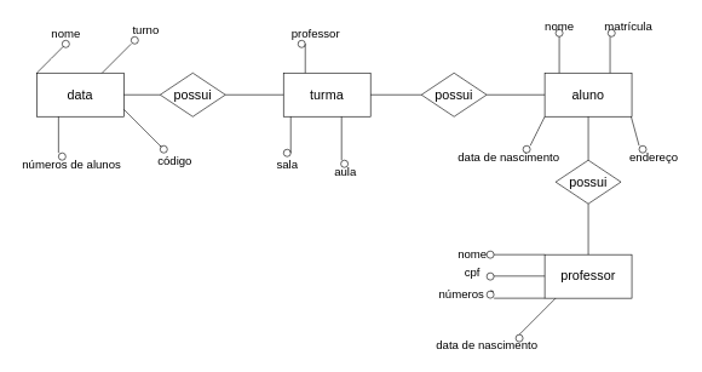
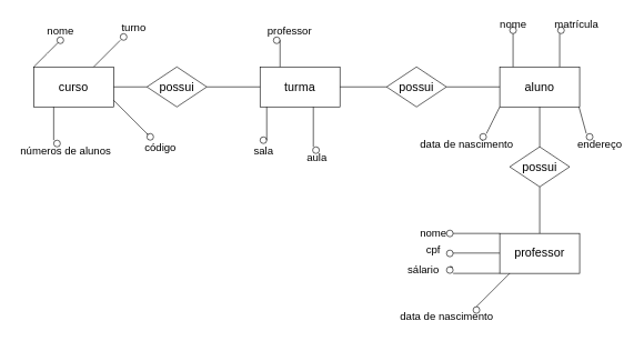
  <mxCell id="0" />
  <mxCell id="1" parent="0" />
  <mxCell id="2" value="" style="edgeStyle=orthogonalEdgeStyle;rounded=0;orthogonalLoop=1;jettySize=auto;html=1;fontFamily=Helvetica;fontSize=18;fontColor=#000000;endArrow=none;endFill=0;" edge="1" parent="1" source="3" target="5"><mxGeometry relative="1" as="geometry" /></mxCell>
- <mxCell id="3" value="data" style="rounded=0;whiteSpace=wrap;html=1;fontFamily=Helvetica;fontSize=18;fontColor=#000000;fillColor=none;gradientColor=none;" vertex="1" parent="1"><mxGeometry x="50" y="100" width="120" height="60" as="geometry" /></mxCell>
+ <mxCell id="3" value="curso" style="rounded=0;whiteSpace=wrap;html=1;fontFamily=Helvetica;fontSize=18;fontColor=#000000;fillColor=none;gradientColor=none;" vertex="1" parent="1"><mxGeometry x="50" y="100" width="120" height="60" as="geometry" /></mxCell>
  <mxCell id="4" value="" style="edgeStyle=orthogonalEdgeStyle;rounded=0;orthogonalLoop=1;jettySize=auto;html=1;fontFamily=Helvetica;fontSize=18;fontColor=#000000;endArrow=none;endFill=0;" edge="1" parent="1" source="5" target="6"><mxGeometry relative="1" as="geometry" /></mxCell>
  <mxCell id="5" value="possui" style="rhombus;whiteSpace=wrap;html=1;fontFamily=Helvetica;fontSize=18;fontColor=#000000;fillColor=none;gradientColor=none;" vertex="1" parent="1"><mxGeometry x="220" y="100" width="90" height="60" as="geometry" /></mxCell>
  <mxCell id="6" value="turma" style="rounded=0;whiteSpace=wrap;html=1;fontFamily=Helvetica;fontSize=18;fontColor=#000000;fillColor=none;gradientColor=none;" vertex="1" parent="1"><mxGeometry x="390" y="100" width="120" height="60" as="geometry" /></mxCell>
  <mxCell id="7" style="edgeStyle=orthogonalEdgeStyle;rounded=0;orthogonalLoop=1;jettySize=auto;html=1;exitX=0;exitY=0.5;exitDx=0;exitDy=0;entryX=1;entryY=0.5;entryDx=0;entryDy=0;fontFamily=Helvetica;fontSize=18;fontColor=#000000;endArrow=none;endFill=0;" edge="1" parent="1" source="8" target="6"><mxGeometry relative="1" as="geometry" /></mxCell>
  <mxCell id="8" value="possui" style="rhombus;whiteSpace=wrap;html=1;fontFamily=Helvetica;fontSize=18;fontColor=#000000;fillColor=none;gradientColor=none;" vertex="1" parent="1"><mxGeometry x="580" y="100" width="90" height="60" as="geometry" /></mxCell>
  <mxCell id="9" value="" style="edgeStyle=orthogonalEdgeStyle;rounded=0;orthogonalLoop=1;jettySize=auto;html=1;fontFamily=Helvetica;fontSize=18;fontColor=#000000;endArrow=none;endFill=0;" edge="1" parent="1" source="10" target="8"><mxGeometry relative="1" as="geometry" /></mxCell>
  <mxCell id="10" value="aluno" style="rounded=0;whiteSpace=wrap;html=1;fontFamily=Helvetica;fontSize=18;fontColor=#000000;fillColor=none;gradientColor=none;" vertex="1" parent="1"><mxGeometry x="750" y="100" width="120" height="60" as="geometry" /></mxCell>
  <mxCell id="11" value="" style="edgeStyle=orthogonalEdgeStyle;rounded=0;orthogonalLoop=1;jettySize=auto;html=1;fontFamily=Helvetica;fontSize=18;fontColor=#000000;endArrow=none;endFill=0;" edge="1" parent="1" source="12" target="10"><mxGeometry relative="1" as="geometry" /></mxCell>
  <mxCell id="12" value="possui" style="rhombus;whiteSpace=wrap;html=1;fontFamily=Helvetica;fontSize=18;fontColor=#000000;fillColor=none;gradientColor=none;" vertex="1" parent="1"><mxGeometry x="765" y="220" width="90" height="60" as="geometry" /></mxCell>
  <mxCell id="13" value="" style="edgeStyle=orthogonalEdgeStyle;rounded=0;orthogonalLoop=1;jettySize=auto;html=1;fontFamily=Helvetica;fontSize=18;fontColor=#000000;endArrow=none;endFill=0;" edge="1" parent="1" source="14" target="12"><mxGeometry relative="1" as="geometry" /></mxCell>
  <mxCell id="14" value="professor" style="rounded=0;whiteSpace=wrap;html=1;fontFamily=Helvetica;fontSize=18;fontColor=#000000;fillColor=none;gradientColor=none;" vertex="1" parent="1"><mxGeometry x="750" y="350" width="120" height="60" as="geometry" /></mxCell>
  <mxCell id="15" value="" style="endArrow=none;html=1;rounded=0;fontFamily=Helvetica;fontSize=18;fontColor=#000000;" edge="1" parent="1"><mxGeometry width="50" height="50" relative="1" as="geometry"><mxPoint x="140" y="100" as="sourcePoint" /><mxPoint x="180" y="60" as="targetPoint" /><Array as="points"><mxPoint x="150" y="90" /></Array></mxGeometry></mxCell>
  <mxCell id="16" value="nome" style="text;html=1;align=center;verticalAlign=middle;resizable=0;points=[];autosize=1;strokeColor=none;fillColor=none;fontSize=16;fontFamily=Helvetica;fontColor=#000000;" vertex="1" parent="1"><mxGeometry x="60" y="30" width="60" height="30" as="geometry" /></mxCell>
  <mxCell id="17" value="" style="endArrow=none;html=1;rounded=0;fontFamily=Helvetica;fontSize=16;fontColor=#000000;startArrow=none;" edge="1" parent="1" source="28"><mxGeometry width="50" height="50" relative="1" as="geometry"><mxPoint x="50" y="100" as="sourcePoint" /><mxPoint x="90" y="60" as="targetPoint" /><Array as="points" /></mxGeometry></mxCell>
  <mxCell id="18" value="turno" style="text;html=1;align=center;verticalAlign=middle;resizable=0;points=[];autosize=1;strokeColor=none;fillColor=none;fontSize=16;fontFamily=Helvetica;fontColor=#000000;" vertex="1" parent="1"><mxGeometry x="170" y="25" width="60" height="30" as="geometry" /></mxCell>
  <mxCell id="19" value="" style="endArrow=none;html=1;rounded=0;fontFamily=Helvetica;fontSize=16;fontColor=#000000;" edge="1" parent="1"><mxGeometry width="50" height="50" relative="1" as="geometry"><mxPoint x="80" y="210" as="sourcePoint" /><mxPoint x="80" y="160" as="targetPoint" /></mxGeometry></mxCell>
  <mxCell id="20" value="números de alunos&amp;nbsp;" style="text;html=1;align=center;verticalAlign=middle;resizable=0;points=[];autosize=1;strokeColor=none;fillColor=none;fontSize=16;fontFamily=Helvetica;fontColor=#000000;" vertex="1" parent="1"><mxGeometry y="210" width="160" height="30" as="geometry" x="20" /></mxCell>
  <mxCell id="21" value="" style="endArrow=none;html=1;rounded=0;fontFamily=Helvetica;fontSize=16;fontColor=#000000;startArrow=none;" edge="1" parent="1" source="24"><mxGeometry width="50" height="50" relative="1" as="geometry"><mxPoint x="220" y="200" as="sourcePoint" /><mxPoint x="170" y="150" as="targetPoint" /></mxGeometry></mxCell>
  <mxCell id="22" value="código" style="text;html=1;align=center;verticalAlign=middle;resizable=0;points=[];autosize=1;strokeColor=none;fillColor=none;fontSize=16;fontFamily=Helvetica;fontColor=#000000;" vertex="1" parent="1"><mxGeometry x="205" y="205" width="70" height="30" as="geometry" /></mxCell>
  <mxCell id="23" value="" style="endArrow=none;html=1;rounded=0;fontFamily=Helvetica;fontSize=16;fontColor=#000000;" edge="1" parent="1" target="24"><mxGeometry width="50" height="50" relative="1" as="geometry"><mxPoint x="220" y="200" as="sourcePoint" /><mxPoint x="170" y="150" as="targetPoint" /></mxGeometry></mxCell>
  <mxCell id="24" value="" style="ellipse;whiteSpace=wrap;html=1;aspect=fixed;fontFamily=Helvetica;fontSize=16;fontColor=#000000;fillColor=none;gradientColor=none;" vertex="1" parent="1"><mxGeometry x="220" y="200" width="10" height="10" as="geometry" /></mxCell>
  <mxCell id="25" value="" style="ellipse;whiteSpace=wrap;html=1;aspect=fixed;fontFamily=Helvetica;fontSize=16;fontColor=#000000;fillColor=none;gradientColor=none;" vertex="1" parent="1"><mxGeometry x="80" y="210" width="10" height="10" as="geometry" /></mxCell>
  <mxCell id="26" value="" style="ellipse;whiteSpace=wrap;html=1;aspect=fixed;fontFamily=Helvetica;fontSize=16;fontColor=#000000;fillColor=none;gradientColor=none;" vertex="1" parent="1"><mxGeometry x="180" y="50" width="10" height="10" as="geometry" /></mxCell>
  <mxCell id="27" value="" style="endArrow=none;html=1;rounded=0;fontFamily=Helvetica;fontSize=16;fontColor=#000000;" edge="1" parent="1" target="28"><mxGeometry width="50" height="50" relative="1" as="geometry"><mxPoint x="50" y="100" as="sourcePoint" /><mxPoint x="90" y="60" as="targetPoint" /><Array as="points"><mxPoint x="70" y="80" /></Array></mxGeometry></mxCell>
  <mxCell id="28" value="" style="ellipse;whiteSpace=wrap;html=1;aspect=fixed;fontFamily=Helvetica;fontSize=16;fontColor=#000000;fillColor=none;gradientColor=none;" vertex="1" parent="1"><mxGeometry x="85" y="55" width="10" height="10" as="geometry" /></mxCell>
  <mxCell id="29" value="" style="endArrow=none;html=1;rounded=0;fontFamily=Helvetica;fontSize=16;fontColor=#000000;" edge="1" parent="1"><mxGeometry width="50" height="50" relative="1" as="geometry"><mxPoint x="680" y="350" as="sourcePoint" /><mxPoint x="750" y="350" as="targetPoint" /></mxGeometry></mxCell>
  <mxCell id="30" value="" style="endArrow=none;html=1;rounded=0;fontFamily=Helvetica;fontSize=16;fontColor=#000000;" edge="1" parent="1"><mxGeometry width="50" height="50" relative="1" as="geometry"><mxPoint x="680" y="410" as="sourcePoint" /><mxPoint x="750" y="410" as="targetPoint" /></mxGeometry></mxCell>
  <mxCell id="31" value="" style="endArrow=none;html=1;rounded=0;fontFamily=Helvetica;fontSize=16;fontColor=#000000;" edge="1" parent="1"><mxGeometry width="50" height="50" relative="1" as="geometry"><mxPoint x="680" y="379.5" as="sourcePoint" /><mxPoint x="750" y="379.5" as="targetPoint" /></mxGeometry></mxCell>
  <mxCell id="32" value="" style="endArrow=none;html=1;rounded=0;fontFamily=Helvetica;fontSize=16;fontColor=#000000;" edge="1" parent="1"><mxGeometry width="50" height="50" relative="1" as="geometry"><mxPoint x="715" y="460" as="sourcePoint" /><mxPoint x="765" y="410" as="targetPoint" /></mxGeometry></mxCell>
  <mxCell id="33" value="nome" style="text;html=1;align=center;verticalAlign=middle;resizable=0;points=[];autosize=1;strokeColor=none;fillColor=none;fontSize=16;fontFamily=Helvetica;fontColor=#000000;" vertex="1" parent="1"><mxGeometry x="620" y="335" width="60" height="30" as="geometry" /></mxCell>
  <mxCell id="34" value="cpf" style="text;html=1;align=center;verticalAlign=middle;resizable=0;points=[];autosize=1;strokeColor=none;fillColor=none;fontSize=16;fontFamily=Helvetica;fontColor=#000000;" vertex="1" parent="1"><mxGeometry x="630" y="360" width="40" height="30" as="geometry" /></mxCell>
- <mxCell id="35" value="números" style="text;html=1;align=center;verticalAlign=middle;resizable=0;points=[];autosize=1;strokeColor=none;fillColor=none;fontSize=16;fontFamily=Helvetica;fontColor=#000000;" vertex="1" parent="1"><mxGeometry x="600" y="390" width="70" height="30" as="geometry" /></mxCell>
+ <mxCell id="35" value="sálario" style="text;html=1;align=center;verticalAlign=middle;resizable=0;points=[];autosize=1;strokeColor=none;fillColor=none;fontSize=16;fontFamily=Helvetica;fontColor=#000000;" vertex="1" parent="1"><mxGeometry x="600" y="390" width="70" height="30" as="geometry" /></mxCell>
  <mxCell id="36" value="data de nascimento" style="text;html=1;align=center;verticalAlign=middle;resizable=0;points=[];autosize=1;strokeColor=none;fillColor=none;fontSize=16;fontFamily=Helvetica;fontColor=#000000;" vertex="1" parent="1"><mxGeometry x="590" y="460" width="160" height="30" as="geometry" /></mxCell>
  <mxCell id="37" value="" style="ellipse;whiteSpace=wrap;html=1;aspect=fixed;fontFamily=Helvetica;fontSize=16;fontColor=#000000;fillColor=none;gradientColor=none;" vertex="1" parent="1"><mxGeometry x="670" y="375" width="10" height="10" as="geometry" /></mxCell>
  <mxCell id="38" value="" style="ellipse;whiteSpace=wrap;html=1;aspect=fixed;fontFamily=Helvetica;fontSize=16;fontColor=#000000;fillColor=none;gradientColor=none;" vertex="1" parent="1"><mxGeometry x="710" y="460" width="10" height="10" as="geometry" /></mxCell>
  <mxCell id="39" value="" style="ellipse;whiteSpace=wrap;html=1;aspect=fixed;fontFamily=Helvetica;fontSize=16;fontColor=#000000;fillColor=none;gradientColor=none;" vertex="1" parent="1"><mxGeometry x="670" y="400" width="10" height="10" as="geometry" /></mxCell>
  <mxCell id="40" value="" style="ellipse;whiteSpace=wrap;html=1;aspect=fixed;fontFamily=Helvetica;fontSize=16;fontColor=#000000;fillColor=none;gradientColor=none;" vertex="1" parent="1"><mxGeometry x="670" y="345" width="10" height="10" as="geometry" /></mxCell>
  <mxCell id="41" style="edgeStyle=orthogonalEdgeStyle;rounded=0;orthogonalLoop=1;jettySize=auto;html=1;exitX=0.5;exitY=0;exitDx=0;exitDy=0;entryX=1;entryY=0;entryDx=0;entryDy=0;fontFamily=Helvetica;fontSize=16;fontColor=#000000;endArrow=none;endFill=0;" edge="1" parent="1" source="39" target="39"><mxGeometry relative="1" as="geometry" /></mxCell>
  <mxCell id="42" value="" style="endArrow=none;html=1;rounded=0;fontFamily=Helvetica;fontSize=16;fontColor=#000000;" edge="1" parent="1"><mxGeometry width="50" height="50" relative="1" as="geometry"><mxPoint x="840" y="100" as="sourcePoint" /><mxPoint x="840" y="50" as="targetPoint" /></mxGeometry></mxCell>
  <mxCell id="43" value="" style="endArrow=none;html=1;rounded=0;fontFamily=Helvetica;fontSize=16;fontColor=#000000;" edge="1" parent="1"><mxGeometry width="50" height="50" relative="1" as="geometry"><mxPoint x="730" y="200" as="sourcePoint" /><mxPoint x="750" y="160" as="targetPoint" /><Array as="points"><mxPoint x="740" y="180" /></Array></mxGeometry></mxCell>
  <mxCell id="44" value="" style="endArrow=none;html=1;rounded=0;fontFamily=Helvetica;fontSize=16;fontColor=#000000;" edge="1" parent="1"><mxGeometry width="50" height="50" relative="1" as="geometry"><mxPoint x="880" y="200" as="sourcePoint" /><mxPoint x="869" y="160" as="targetPoint" /></mxGeometry></mxCell>
  <mxCell id="45" value="" style="endArrow=none;html=1;rounded=0;fontFamily=Helvetica;fontSize=16;fontColor=#000000;" edge="1" parent="1"><mxGeometry width="50" height="50" relative="1" as="geometry"><mxPoint x="770" y="100" as="sourcePoint" /><mxPoint x="770" y="50" as="targetPoint" /></mxGeometry></mxCell>
  <mxCell id="46" value="nome" style="text;html=1;align=center;verticalAlign=middle;resizable=0;points=[];autosize=1;strokeColor=none;fillColor=none;fontSize=16;fontFamily=Helvetica;fontColor=#000000;" vertex="1" parent="1"><mxGeometry x="740" y="20" width="60" height="30" as="geometry" /></mxCell>
  <mxCell id="47" value="matrícula" style="text;html=1;align=center;verticalAlign=middle;resizable=0;points=[];autosize=1;strokeColor=none;fillColor=none;fontSize=16;fontFamily=Helvetica;fontColor=#000000;" vertex="1" parent="1"><mxGeometry x="820" y="20" width="90" height="30" as="geometry" /></mxCell>
  <mxCell id="48" value="endereço" style="text;html=1;align=center;verticalAlign=middle;resizable=0;points=[];autosize=1;strokeColor=none;fillColor=none;fontSize=16;fontFamily=Helvetica;fontColor=#000000;" vertex="1" parent="1"><mxGeometry x="855" y="200" width="90" height="30" as="geometry" /></mxCell>
  <mxCell id="49" value="data de nascimento" style="text;html=1;align=center;verticalAlign=middle;resizable=0;points=[];autosize=1;strokeColor=none;fillColor=none;fontSize=16;fontFamily=Helvetica;fontColor=#000000;" vertex="1" parent="1"><mxGeometry x="620" y="200" width="160" height="30" as="geometry" /></mxCell>
  <mxCell id="50" value="" style="ellipse;whiteSpace=wrap;html=1;aspect=fixed;fontFamily=Helvetica;fontSize=16;fontColor=#000000;fillColor=none;gradientColor=none;" vertex="1" parent="1"><mxGeometry x="765" y="40" width="10" height="10" as="geometry" /></mxCell>
  <mxCell id="51" value="" style="ellipse;whiteSpace=wrap;html=1;aspect=fixed;fontFamily=Helvetica;fontSize=16;fontColor=#000000;fillColor=none;gradientColor=none;" vertex="1" parent="1"><mxGeometry x="880" y="200" width="10" height="10" as="geometry" /></mxCell>
  <mxCell id="52" value="" style="ellipse;whiteSpace=wrap;html=1;aspect=fixed;fontFamily=Helvetica;fontSize=16;fontColor=#000000;fillColor=none;gradientColor=none;" vertex="1" parent="1"><mxGeometry x="837" y="40" width="10" height="10" as="geometry" /></mxCell>
  <mxCell id="53" value="" style="ellipse;whiteSpace=wrap;html=1;aspect=fixed;fontFamily=Helvetica;fontSize=16;fontColor=#000000;fillColor=none;gradientColor=none;" vertex="1" parent="1"><mxGeometry x="720" y="200" width="10" height="10" as="geometry" /></mxCell>
  <mxCell id="54" value="" style="endArrow=none;html=1;rounded=0;fontFamily=Helvetica;fontSize=16;fontColor=#000000;" edge="1" parent="1"><mxGeometry width="50" height="50" relative="1" as="geometry"><mxPoint x="400" y="210" as="sourcePoint" /><mxPoint x="400" y="160" as="targetPoint" /></mxGeometry></mxCell>
  <mxCell id="55" value="" style="endArrow=none;html=1;rounded=0;fontFamily=Helvetica;fontSize=16;fontColor=#000000;" edge="1" parent="1"><mxGeometry width="50" height="50" relative="1" as="geometry"><mxPoint x="420" y="100" as="sourcePoint" /><mxPoint x="420" y="60" as="targetPoint" /></mxGeometry></mxCell>
  <mxCell id="56" value="" style="endArrow=none;html=1;rounded=0;fontFamily=Helvetica;fontSize=16;fontColor=#000000;" edge="1" parent="1"><mxGeometry width="50" height="50" relative="1" as="geometry"><mxPoint x="470" y="220" as="sourcePoint" /><mxPoint x="470" y="160" as="targetPoint" /></mxGeometry></mxCell>
  <mxCell id="57" value="sala" style="text;html=1;align=center;verticalAlign=middle;resizable=0;points=[];autosize=1;strokeColor=none;fillColor=none;fontSize=16;fontFamily=Helvetica;fontColor=#000000;" vertex="1" parent="1"><mxGeometry x="370" y="210" width="50" height="30" as="geometry" /></mxCell>
  <mxCell id="58" value="aula" style="text;html=1;align=center;verticalAlign=middle;resizable=0;points=[];autosize=1;strokeColor=none;fillColor=none;fontSize=16;fontFamily=Helvetica;fontColor=#000000;" vertex="1" parent="1"><mxGeometry x="450" y="220" width="50" height="30" as="geometry" /></mxCell>
  <mxCell id="59" value="professor" style="text;html=1;align=center;verticalAlign=middle;resizable=0;points=[];autosize=1;strokeColor=none;fillColor=none;fontSize=16;fontFamily=Helvetica;fontColor=#000000;" vertex="1" parent="1"><mxGeometry x="389" y="30" width="90" height="30" as="geometry" /></mxCell>
  <mxCell id="60" value="" style="ellipse;whiteSpace=wrap;html=1;aspect=fixed;fontFamily=Helvetica;fontSize=16;fontColor=#000000;fillColor=none;gradientColor=none;" vertex="1" parent="1"><mxGeometry x="469" y="220" width="10" height="10" as="geometry" /></mxCell>
  <mxCell id="61" value="" style="ellipse;whiteSpace=wrap;html=1;aspect=fixed;fontFamily=Helvetica;fontSize=16;fontColor=#000000;fillColor=none;gradientColor=none;" vertex="1" parent="1"><mxGeometry x="410" y="55" width="10" height="10" as="geometry" /></mxCell>
  <mxCell id="62" value="" style="ellipse;whiteSpace=wrap;html=1;aspect=fixed;fontFamily=Helvetica;fontSize=16;fontColor=#000000;fillColor=none;gradientColor=none;" vertex="1" parent="1"><mxGeometry x="390" y="205" width="10" height="10" as="geometry" /></mxCell>
